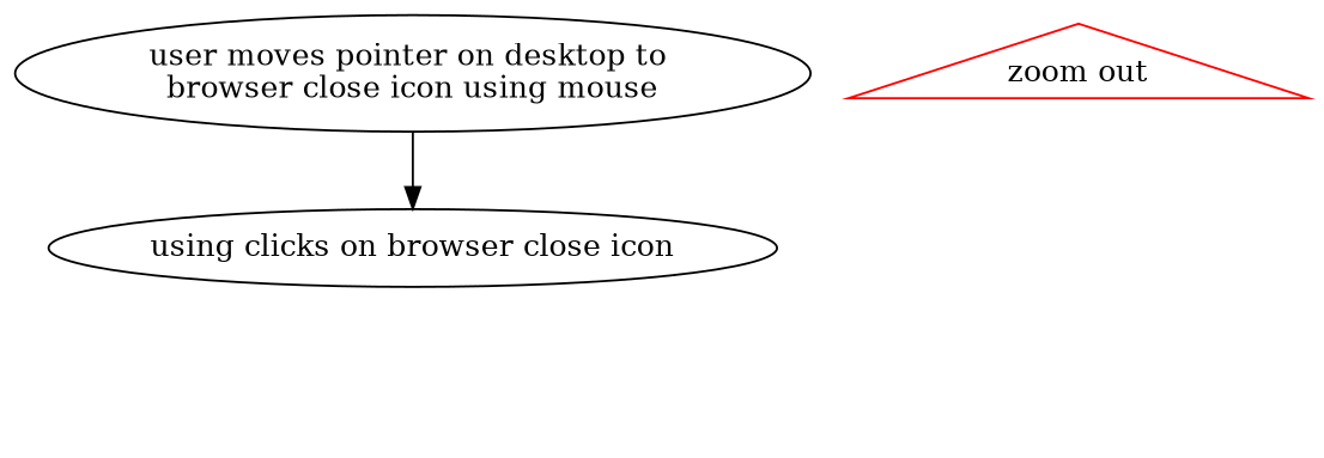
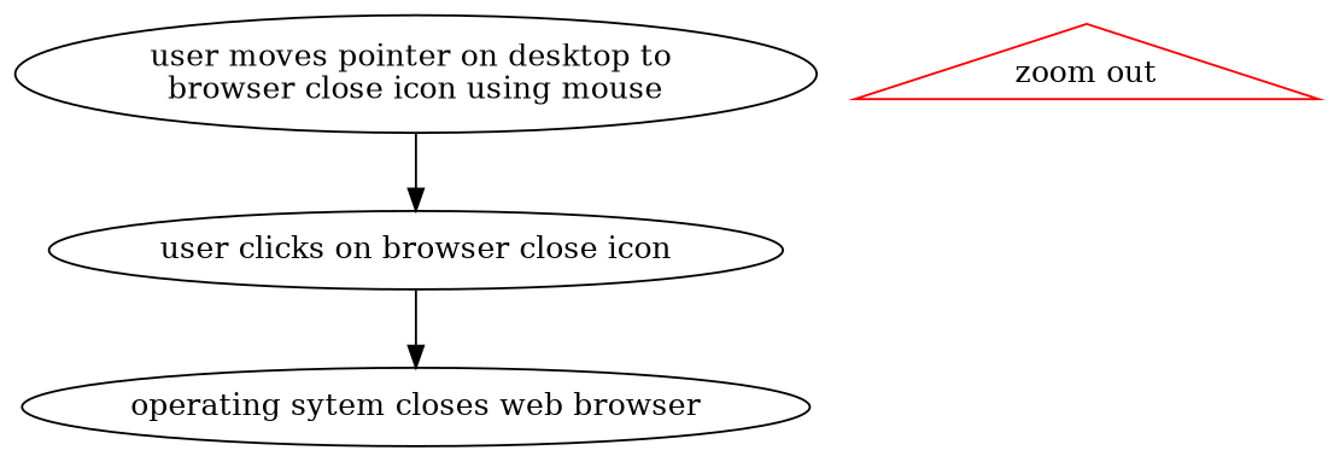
  strict digraph {
    compound=true
    n1 [label="user moves pointer on desktop to \nbrowser close icon using mouse"]
-   n2 [label="using clicks on browser close icon"]
+   n2 [label="user clicks on browser close icon"]
+   n3 [label="operating sytem closes web browser"]
    "zoom out" [color=red shape=triangle]
    n1 -> n2
+   n2 -> n3
  }
